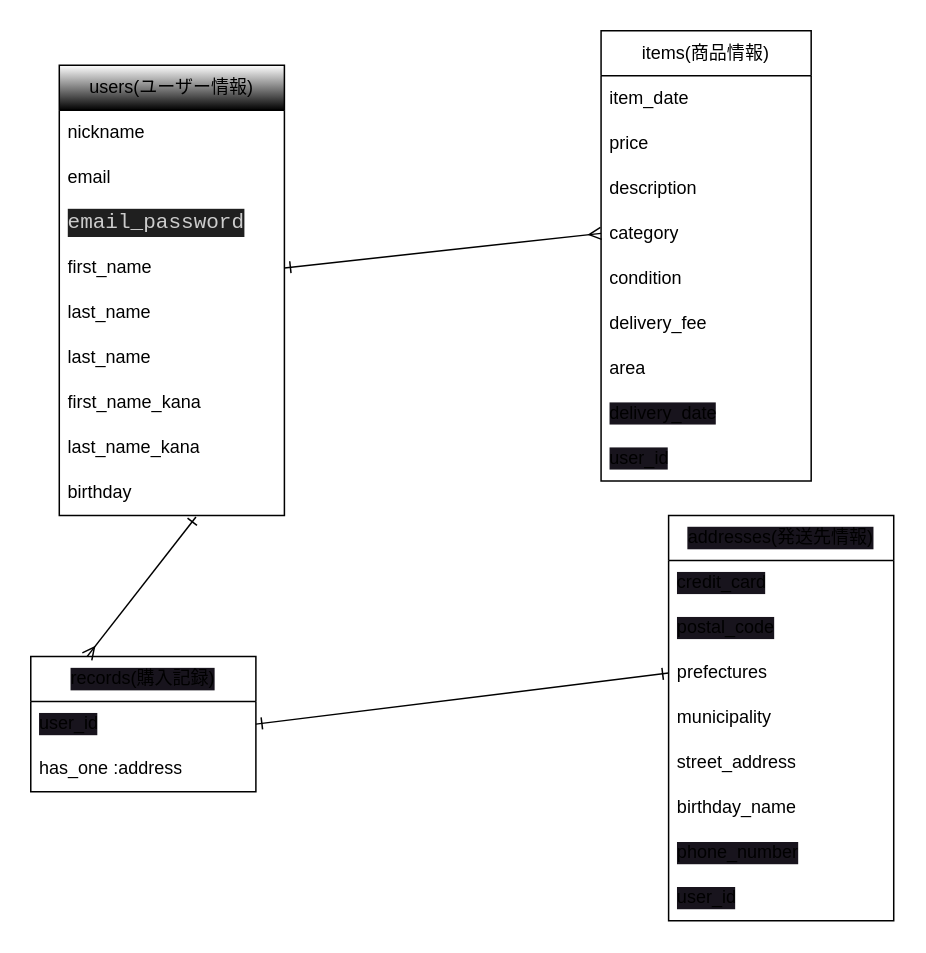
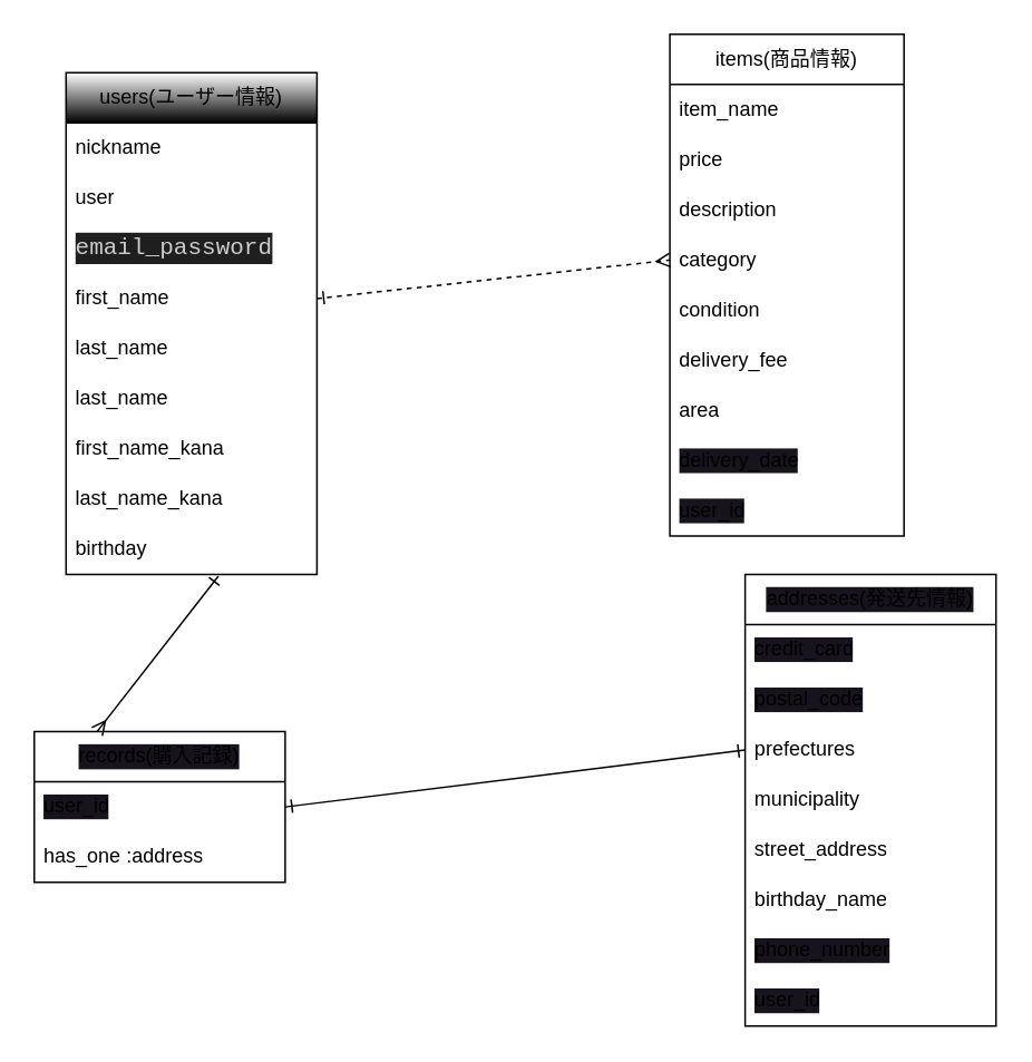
  <mxCell id="0" />
  <mxCell id="1" parent="0" />
  <mxCell id="2" value="users(ユーザー情報)" style="swimlane;fontStyle=0;childLayout=stackLayout;horizontal=1;startSize=30;horizontalStack=0;resizeParent=1;resizeParentMax=0;resizeLast=0;collapsible=1;marginBottom=0;whiteSpace=wrap;html=1;gradientColor=default;" parent="1" vertex="1"><mxGeometry x="39" y="43" width="150" height="300" as="geometry" /></mxCell>
  <mxCell id="3" value="nickname" style="text;strokeColor=none;fillColor=none;align=left;verticalAlign=middle;spacingLeft=4;spacingRight=4;overflow=hidden;points=[[0,0.5],[1,0.5]];portConstraint=eastwest;rotatable=0;whiteSpace=wrap;html=1;" parent="2" vertex="1"><mxGeometry y="30" width="150" height="30" as="geometry" /></mxCell>
- <mxCell id="4" value="email" style="text;strokeColor=none;fillColor=none;align=left;verticalAlign=middle;spacingLeft=4;spacingRight=4;overflow=hidden;points=[[0,0.5],[1,0.5]];portConstraint=eastwest;rotatable=0;whiteSpace=wrap;html=1;" parent="2" vertex="1"><mxGeometry y="60" width="150" height="30" as="geometry" /></mxCell>
+ <mxCell id="4" value="user" style="text;strokeColor=none;fillColor=none;align=left;verticalAlign=middle;spacingLeft=4;spacingRight=4;overflow=hidden;points=[[0,0.5],[1,0.5]];portConstraint=eastwest;rotatable=0;whiteSpace=wrap;html=1;" parent="2" vertex="1"><mxGeometry y="60" width="150" height="30" as="geometry" /></mxCell>
  <mxCell id="5" value="&lt;div style=&quot;color: rgb(204, 204, 204); background-color: rgb(31, 31, 31); font-family: Consolas, &amp;quot;Courier New&amp;quot;, monospace; font-size: 14px; line-height: 19px;&quot;&gt;email_password&lt;/div&gt;" style="text;strokeColor=none;fillColor=none;align=left;verticalAlign=middle;spacingLeft=4;spacingRight=4;overflow=hidden;points=[[0,0.5],[1,0.5]];portConstraint=eastwest;rotatable=0;whiteSpace=wrap;html=1;" parent="2" vertex="1"><mxGeometry y="90" width="150" height="30" as="geometry" /></mxCell>
  <mxCell id="6" value="first_name" style="text;strokeColor=none;fillColor=none;align=left;verticalAlign=middle;spacingLeft=4;spacingRight=4;overflow=hidden;points=[[0,0.5],[1,0.5]];portConstraint=eastwest;rotatable=0;whiteSpace=wrap;html=1;" parent="2" vertex="1"><mxGeometry y="120" width="150" height="30" as="geometry" /></mxCell>
  <mxCell id="7" value="last_name" style="text;strokeColor=none;fillColor=none;align=left;verticalAlign=middle;spacingLeft=4;spacingRight=4;overflow=hidden;points=[[0,0.5],[1,0.5]];portConstraint=eastwest;rotatable=0;whiteSpace=wrap;html=1;" parent="2" vertex="1"><mxGeometry y="150" width="150" height="30" as="geometry" /></mxCell>
  <mxCell id="8" value="last_name" style="text;strokeColor=none;fillColor=none;align=left;verticalAlign=middle;spacingLeft=4;spacingRight=4;overflow=hidden;points=[[0,0.5],[1,0.5]];portConstraint=eastwest;rotatable=0;whiteSpace=wrap;html=1;" parent="2" vertex="1"><mxGeometry y="180" width="150" height="30" as="geometry" /></mxCell>
  <mxCell id="9" value="first_name_kana" style="text;strokeColor=none;fillColor=none;align=left;verticalAlign=middle;spacingLeft=4;spacingRight=4;overflow=hidden;points=[[0,0.5],[1,0.5]];portConstraint=eastwest;rotatable=0;whiteSpace=wrap;html=1;" parent="2" vertex="1"><mxGeometry y="210" width="150" height="30" as="geometry" /></mxCell>
  <mxCell id="10" value="last_name_kana" style="text;strokeColor=none;fillColor=none;align=left;verticalAlign=middle;spacingLeft=4;spacingRight=4;overflow=hidden;points=[[0,0.5],[1,0.5]];portConstraint=eastwest;rotatable=0;whiteSpace=wrap;html=1;" parent="2" vertex="1"><mxGeometry y="240" width="150" height="30" as="geometry" /></mxCell>
  <mxCell id="11" value="birthday" style="text;strokeColor=none;fillColor=none;align=left;verticalAlign=middle;spacingLeft=4;spacingRight=4;overflow=hidden;points=[[0,0.5],[1,0.5]];portConstraint=eastwest;rotatable=0;whiteSpace=wrap;html=1;" parent="2" vertex="1"><mxGeometry y="270" width="150" height="30" as="geometry" /></mxCell>
  <mxCell id="12" value="items(商品情報)" style="swimlane;fontStyle=0;childLayout=stackLayout;horizontal=1;startSize=30;horizontalStack=0;resizeParent=1;resizeParentMax=0;resizeLast=0;collapsible=1;marginBottom=0;whiteSpace=wrap;html=1;" parent="1" vertex="1"><mxGeometry x="400" y="20" width="140" height="300" as="geometry" /></mxCell>
- <mxCell id="13" value="item_date" style="text;strokeColor=none;fillColor=none;align=left;verticalAlign=middle;spacingLeft=4;spacingRight=4;overflow=hidden;points=[[0,0.5],[1,0.5]];portConstraint=eastwest;rotatable=0;whiteSpace=wrap;html=1;" parent="12" vertex="1"><mxGeometry y="30" width="140" height="30" as="geometry" /></mxCell>
+ <mxCell id="13" value="item_name" style="text;strokeColor=none;fillColor=none;align=left;verticalAlign=middle;spacingLeft=4;spacingRight=4;overflow=hidden;points=[[0,0.5],[1,0.5]];portConstraint=eastwest;rotatable=0;whiteSpace=wrap;html=1;" parent="12" vertex="1"><mxGeometry y="30" width="140" height="30" as="geometry" /></mxCell>
  <mxCell id="14" value="price" style="text;strokeColor=none;fillColor=none;align=left;verticalAlign=middle;spacingLeft=4;spacingRight=4;overflow=hidden;points=[[0,0.5],[1,0.5]];portConstraint=eastwest;rotatable=0;whiteSpace=wrap;html=1;" parent="12" vertex="1"><mxGeometry y="60" width="140" height="30" as="geometry" /></mxCell>
  <mxCell id="15" value="description" style="text;strokeColor=none;fillColor=none;align=left;verticalAlign=middle;spacingLeft=4;spacingRight=4;overflow=hidden;points=[[0,0.5],[1,0.5]];portConstraint=eastwest;rotatable=0;whiteSpace=wrap;html=1;" parent="12" vertex="1"><mxGeometry y="90" width="140" height="30" as="geometry" /></mxCell>
  <mxCell id="16" value="category" style="text;strokeColor=none;fillColor=none;align=left;verticalAlign=middle;spacingLeft=4;spacingRight=4;overflow=hidden;points=[[0,0.5],[1,0.5]];portConstraint=eastwest;rotatable=0;whiteSpace=wrap;html=1;" parent="12" vertex="1"><mxGeometry y="120" width="140" height="30" as="geometry" /></mxCell>
  <mxCell id="17" value="condition" style="text;strokeColor=none;fillColor=none;align=left;verticalAlign=middle;spacingLeft=4;spacingRight=4;overflow=hidden;points=[[0,0.5],[1,0.5]];portConstraint=eastwest;rotatable=0;whiteSpace=wrap;html=1;" parent="12" vertex="1"><mxGeometry y="150" width="140" height="30" as="geometry" /></mxCell>
  <mxCell id="18" value="delivery_fee" style="text;strokeColor=none;fillColor=none;align=left;verticalAlign=middle;spacingLeft=4;spacingRight=4;overflow=hidden;points=[[0,0.5],[1,0.5]];portConstraint=eastwest;rotatable=0;whiteSpace=wrap;html=1;" parent="12" vertex="1"><mxGeometry y="180" width="140" height="30" as="geometry" /></mxCell>
  <mxCell id="19" value="area" style="text;strokeColor=none;fillColor=none;align=left;verticalAlign=middle;spacingLeft=4;spacingRight=4;overflow=hidden;points=[[0,0.5],[1,0.5]];portConstraint=eastwest;rotatable=0;whiteSpace=wrap;html=1;" parent="12" vertex="1"><mxGeometry y="210" width="140" height="30" as="geometry" /></mxCell>
  <mxCell id="20" value="delivery_date" style="text;strokeColor=none;fillColor=none;align=left;verticalAlign=middle;spacingLeft=4;spacingRight=4;overflow=hidden;points=[[0,0.5],[1,0.5]];portConstraint=eastwest;rotatable=0;whiteSpace=wrap;html=1;labelBackgroundColor=#18141D;" parent="12" vertex="1"><mxGeometry y="240" width="140" height="30" as="geometry" /></mxCell>
  <mxCell id="21" value="user_id" style="text;strokeColor=none;fillColor=none;align=left;verticalAlign=middle;spacingLeft=4;spacingRight=4;overflow=hidden;points=[[0,0.5],[1,0.5]];portConstraint=eastwest;rotatable=0;whiteSpace=wrap;html=1;labelBackgroundColor=#18141D;" parent="12" vertex="1"><mxGeometry y="270" width="140" height="30" as="geometry" /></mxCell>
  <mxCell id="22" value="addresses(発送先情報)" style="swimlane;fontStyle=0;childLayout=stackLayout;horizontal=1;startSize=30;horizontalStack=0;resizeParent=1;resizeParentMax=0;resizeLast=0;collapsible=1;marginBottom=0;whiteSpace=wrap;html=1;labelBackgroundColor=#18141D;" parent="1" vertex="1"><mxGeometry x="445" y="343" width="150" height="270" as="geometry" /></mxCell>
  <mxCell id="23" value="credit_card" style="text;strokeColor=none;fillColor=none;align=left;verticalAlign=middle;spacingLeft=4;spacingRight=4;overflow=hidden;points=[[0,0.5],[1,0.5]];portConstraint=eastwest;rotatable=0;whiteSpace=wrap;html=1;labelBackgroundColor=#18141D;" parent="22" vertex="1"><mxGeometry y="30" width="150" height="30" as="geometry" /></mxCell>
  <mxCell id="24" value="postal_code" style="text;strokeColor=none;fillColor=none;align=left;verticalAlign=middle;spacingLeft=4;spacingRight=4;overflow=hidden;points=[[0,0.5],[1,0.5]];portConstraint=eastwest;rotatable=0;whiteSpace=wrap;html=1;labelBackgroundColor=#18141D;" parent="22" vertex="1"><mxGeometry y="60" width="150" height="30" as="geometry" /></mxCell>
  <mxCell id="25" value="prefectures" style="text;strokeColor=none;fillColor=none;align=left;verticalAlign=middle;spacingLeft=4;spacingRight=4;overflow=hidden;points=[[0,0.5],[1,0.5]];portConstraint=eastwest;rotatable=0;whiteSpace=wrap;html=1;" parent="22" vertex="1"><mxGeometry y="90" width="150" height="30" as="geometry" /></mxCell>
  <mxCell id="26" value="municipality" style="text;strokeColor=none;fillColor=none;align=left;verticalAlign=middle;spacingLeft=4;spacingRight=4;overflow=hidden;points=[[0,0.5],[1,0.5]];portConstraint=eastwest;rotatable=0;whiteSpace=wrap;html=1;" parent="22" vertex="1"><mxGeometry y="120" width="150" height="30" as="geometry" /></mxCell>
  <mxCell id="27" value="street_address" style="text;strokeColor=none;fillColor=none;align=left;verticalAlign=middle;spacingLeft=4;spacingRight=4;overflow=hidden;points=[[0,0.5],[1,0.5]];portConstraint=eastwest;rotatable=0;whiteSpace=wrap;html=1;" parent="22" vertex="1"><mxGeometry y="150" width="150" height="30" as="geometry" /></mxCell>
  <mxCell id="28" value="birthday_name" style="text;strokeColor=none;fillColor=none;align=left;verticalAlign=middle;spacingLeft=4;spacingRight=4;overflow=hidden;points=[[0,0.5],[1,0.5]];portConstraint=eastwest;rotatable=0;whiteSpace=wrap;html=1;" parent="22" vertex="1"><mxGeometry y="180" width="150" height="30" as="geometry" /></mxCell>
  <mxCell id="29" value="phone_number" style="text;strokeColor=none;fillColor=none;align=left;verticalAlign=middle;spacingLeft=4;spacingRight=4;overflow=hidden;points=[[0,0.5],[1,0.5]];portConstraint=eastwest;rotatable=0;whiteSpace=wrap;html=1;labelBackgroundColor=#18141D;" parent="22" vertex="1"><mxGeometry y="210" width="150" height="30" as="geometry" /></mxCell>
  <mxCell id="30" value="user_id" style="text;strokeColor=none;fillColor=none;align=left;verticalAlign=middle;spacingLeft=4;spacingRight=4;overflow=hidden;points=[[0,0.5],[1,0.5]];portConstraint=eastwest;rotatable=0;whiteSpace=wrap;html=1;labelBackgroundColor=#18141D;" parent="22" vertex="1"><mxGeometry y="240" width="150" height="30" as="geometry" /></mxCell>
  <mxCell id="31" value="records(購入記録)" style="swimlane;fontStyle=0;childLayout=stackLayout;horizontal=1;startSize=30;horizontalStack=0;resizeParent=1;resizeParentMax=0;resizeLast=0;collapsible=1;marginBottom=0;whiteSpace=wrap;html=1;labelBackgroundColor=#18141D;" parent="1" vertex="1"><mxGeometry x="20" y="437" width="150" height="90" as="geometry" /></mxCell>
  <mxCell id="32" value="user_id" style="text;strokeColor=none;fillColor=none;align=left;verticalAlign=middle;spacingLeft=4;spacingRight=4;overflow=hidden;points=[[0,0.5],[1,0.5]];portConstraint=eastwest;rotatable=0;whiteSpace=wrap;html=1;labelBackgroundColor=#18141D;" parent="31" vertex="1"><mxGeometry y="30" width="150" height="30" as="geometry" /></mxCell>
  <mxCell id="33" value="has_one :address" style="text;strokeColor=none;fillColor=none;align=left;verticalAlign=middle;spacingLeft=4;spacingRight=4;overflow=hidden;points=[[0,0.5],[1,0.5]];portConstraint=eastwest;rotatable=0;whiteSpace=wrap;html=1;" parent="31" vertex="1"><mxGeometry y="60" width="150" height="30" as="geometry" /></mxCell>
- <mxCell id="34" style="edgeStyle=none;html=0;exitX=1;exitY=0.5;exitDx=0;exitDy=0;entryX=0;entryY=0.5;entryDx=0;entryDy=0;endArrow=ERmany;endFill=0;startArrow=ERone;startFill=0;strokeWidth=1;" parent="1" source="6" target="16" edge="1"><mxGeometry relative="1" as="geometry" /></mxCell>
+ <mxCell id="34" style="edgeStyle=none;html=0;exitX=1;exitY=0.5;exitDx=0;exitDy=0;entryX=0;entryY=0.5;entryDx=0;entryDy=0;endArrow=ERmany;endFill=0;startArrow=ERone;startFill=0;strokeWidth=1;dashed=1;" parent="1" source="6" target="16" edge="1"><mxGeometry relative="1" as="geometry" /></mxCell>
  <mxCell id="35" style="edgeStyle=none;html=0;exitX=1;exitY=0.5;exitDx=0;exitDy=0;entryX=0;entryY=0.5;entryDx=0;entryDy=0;strokeWidth=1;startArrow=ERone;startFill=0;endArrow=ERone;endFill=0;" parent="1" source="32" target="25" edge="1"><mxGeometry relative="1" as="geometry" /></mxCell>
  <mxCell id="36" style="edgeStyle=none;html=0;entryX=0.25;entryY=0;entryDx=0;entryDy=0;strokeWidth=1;startArrow=ERone;startFill=0;endArrow=ERmany;endFill=0;exitX=0.607;exitY=1.033;exitDx=0;exitDy=0;exitPerimeter=0;" parent="1" target="31" edge="1" source="11"><mxGeometry relative="1" as="geometry"><mxPoint x="87" y="306" as="sourcePoint" /></mxGeometry></mxCell>
